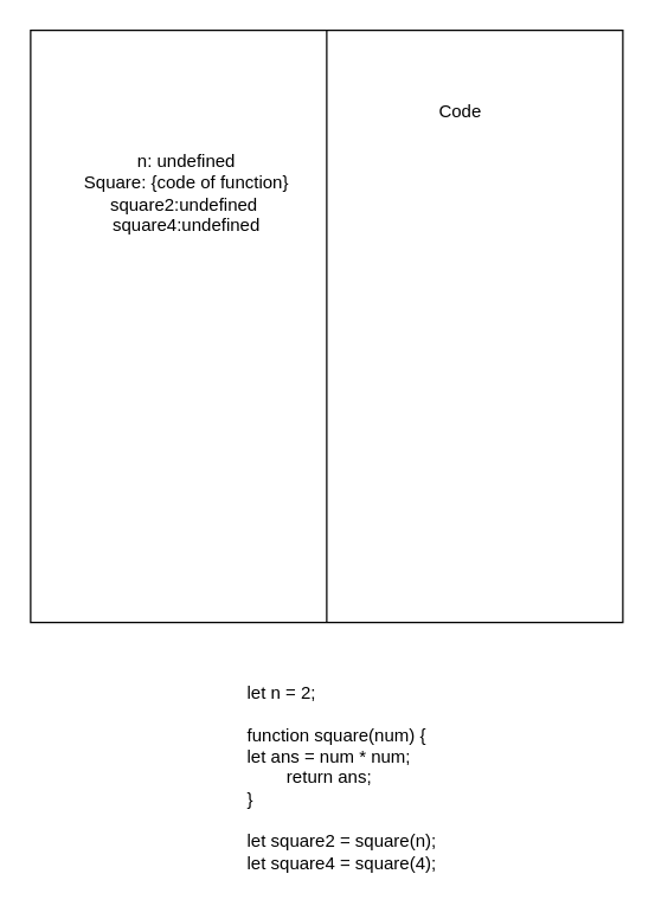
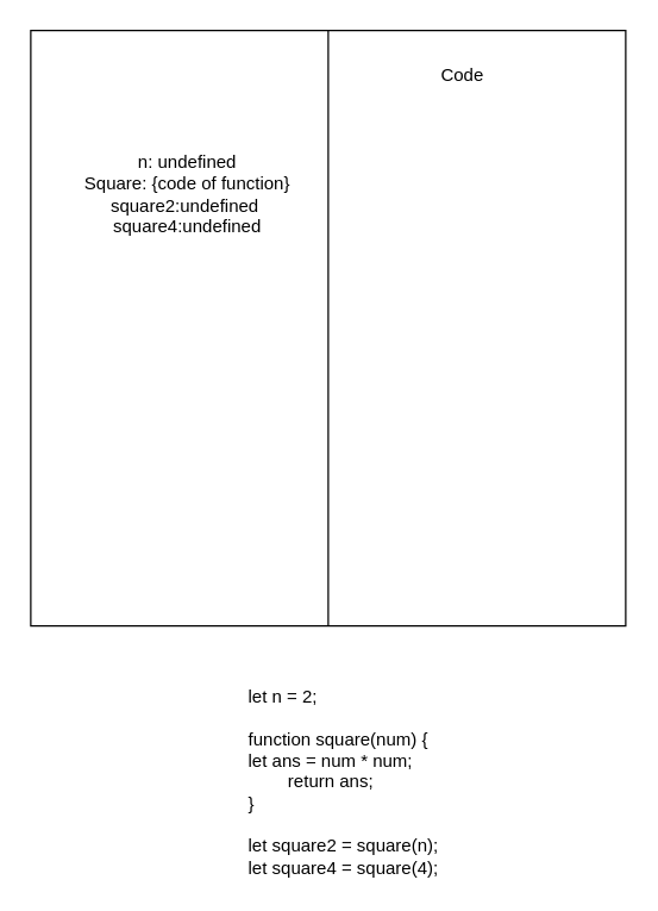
  <mxCell id="0" />
  <mxCell id="1" parent="0" />
  <mxCell id="2" value="" style="whiteSpace=wrap;html=1;aspect=fixed;fontStyle=1;align=left;" vertex="1" parent="1"><mxGeometry x="20" y="20" width="400" height="400" as="geometry" /></mxCell>
  <mxCell id="3" value="" style="endArrow=none;html=1;entryX=0.5;entryY=0;entryDx=0;entryDy=0;exitX=0.5;exitY=1;exitDx=0;exitDy=0;" edge="1" parent="1" source="2" target="2"><mxGeometry width="50" height="50" relative="1" as="geometry"><mxPoint x="270" y="330" as="sourcePoint" /><mxPoint x="320" y="280" as="targetPoint" /></mxGeometry></mxCell>
- <mxCell id="4" value="Code" style="text;html=1;align=center;verticalAlign=middle;resizable=0;points=[];autosize=1;strokeColor=none;fillColor=none;" vertex="1" parent="1"><mxGeometry x="290" y="65" width="40" height="20" as="geometry" /></mxCell>
+ <mxCell id="4" value="Code" style="text;html=1;align=center;verticalAlign=middle;resizable=0;points=[];autosize=1;strokeColor=none;fillColor=none;" vertex="1" parent="1"><mxGeometry x="290" y="40" width="40" height="20" as="geometry" /></mxCell>
  <mxCell id="5" value="n: undefined&lt;br&gt;Square: {code of function}&lt;br&gt;square2:undefined&amp;nbsp;&lt;br&gt;square4:undefined" style="text;html=1;align=center;verticalAlign=middle;resizable=0;points=[];autosize=1;strokeColor=none;fillColor=none;" vertex="1" parent="1"><mxGeometry x="50" y="100" width="150" height="60" as="geometry" /></mxCell>
  <mxCell id="6" value="&lt;div style=&quot;text-align: left&quot;&gt;&lt;span&gt;let n = 2;&lt;/span&gt;&lt;/div&gt;&lt;div style=&quot;text-align: left&quot;&gt;&lt;span&gt;&lt;br&gt;&lt;/span&gt;&lt;/div&gt;&lt;div style=&quot;text-align: left&quot;&gt;&lt;span&gt;function square(num) {&lt;/span&gt;&lt;/div&gt;&lt;div style=&quot;text-align: left&quot;&gt;&lt;span&gt;let ans = num * num;&lt;/span&gt;&lt;/div&gt;&lt;div style=&quot;text-align: left&quot;&gt;&lt;span&gt;&lt;span style=&quot;white-space: pre&quot;&gt;&#09;&lt;/span&gt;return ans;&lt;/span&gt;&lt;/div&gt;&lt;div style=&quot;text-align: left&quot;&gt;&lt;span&gt;}&lt;/span&gt;&lt;/div&gt;&lt;div style=&quot;text-align: left&quot;&gt;&lt;br&gt;&lt;/div&gt;&lt;div style=&quot;text-align: left&quot;&gt;&lt;span&gt;let square2 = square(n);&lt;/span&gt;&lt;/div&gt;&lt;div style=&quot;text-align: left&quot;&gt;&lt;span&gt;let square4 = square(4);&lt;/span&gt;&lt;/div&gt;" style="text;html=1;align=center;verticalAlign=middle;resizable=0;points=[];autosize=1;strokeColor=none;fillColor=none;" vertex="1" parent="1"><mxGeometry x="160" y="460" width="140" height="130" as="geometry" /></mxCell>
